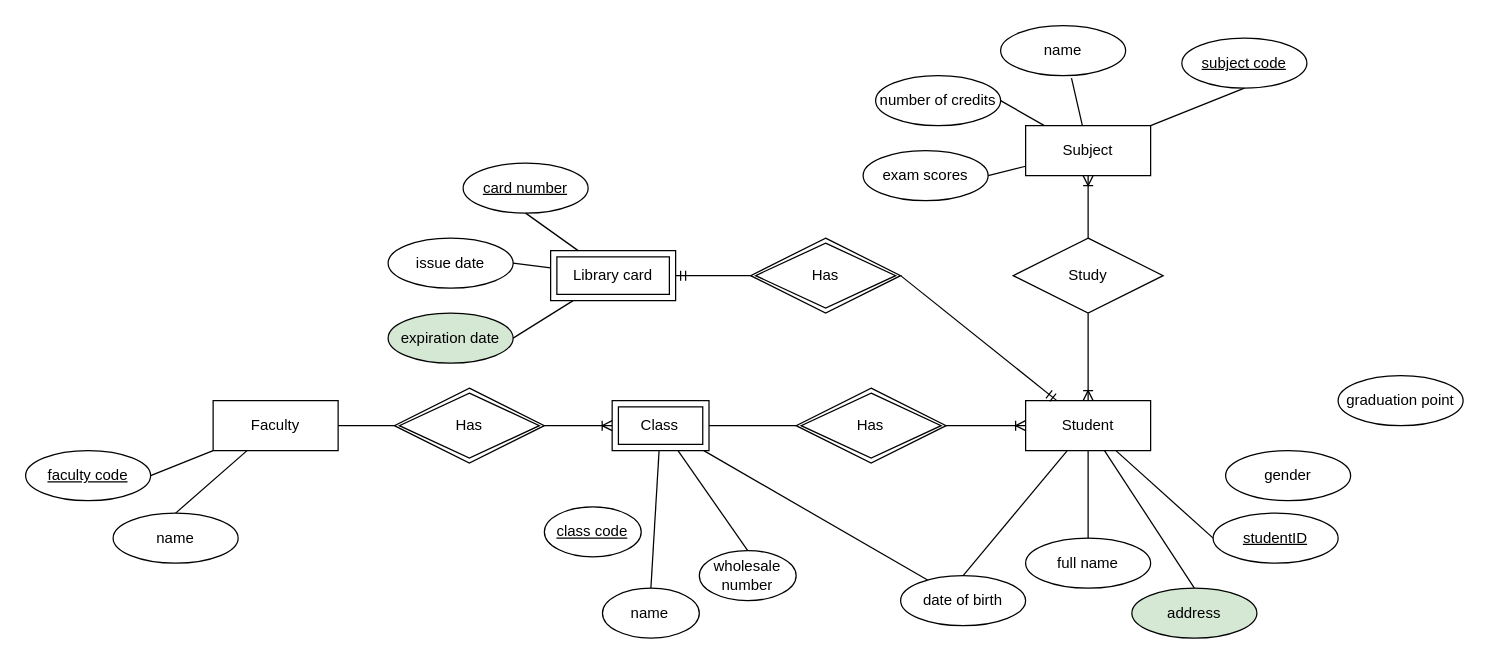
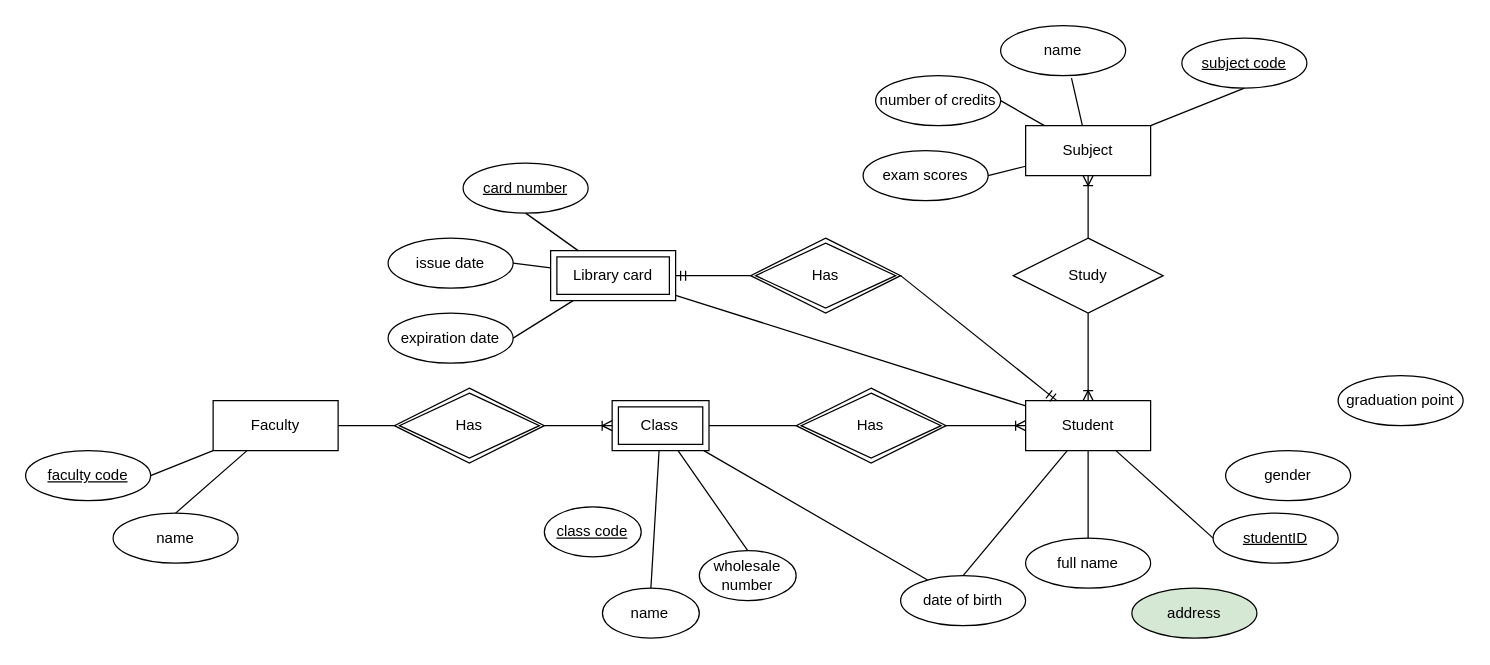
  <mxCell id="0" />
  <mxCell id="1" parent="0" />
  <mxCell id="2" value="" style="group" vertex="1" connectable="0" parent="1"><mxGeometry x="20" y="320" width="250" height="130" as="geometry" /></mxCell>
  <mxCell id="3" value="Faculty" style="whiteSpace=wrap;html=1;align=center;" vertex="1" parent="2"><mxGeometry x="150" width="100" height="40" as="geometry" /></mxCell>
  <mxCell id="4" value="faculty code" style="ellipse;whiteSpace=wrap;html=1;align=center;fontStyle=4;" vertex="1" parent="2"><mxGeometry y="40" width="100" height="40" as="geometry" /></mxCell>
  <mxCell id="5" value="name" style="ellipse;whiteSpace=wrap;html=1;align=center;" vertex="1" parent="2"><mxGeometry x="70" y="90" width="100" height="40" as="geometry" /></mxCell>
  <mxCell id="6" style="edgeStyle=none;rounded=0;orthogonalLoop=1;jettySize=auto;html=1;entryX=1;entryY=0.5;entryDx=0;entryDy=0;endArrow=none;endFill=0;" edge="1" parent="2" source="3" target="4"><mxGeometry relative="1" as="geometry" /></mxCell>
  <mxCell id="7" style="edgeStyle=none;rounded=0;orthogonalLoop=1;jettySize=auto;html=1;entryX=0.5;entryY=0;entryDx=0;entryDy=0;endArrow=none;endFill=0;" edge="1" parent="2" source="3" target="5"><mxGeometry relative="1" as="geometry" /></mxCell>
  <mxCell id="8" value="" style="group" vertex="1" connectable="0" parent="1"><mxGeometry x="435" y="320" width="321.41" height="190" as="geometry" /></mxCell>
  <mxCell id="9" value="Class" style="shape=ext;margin=3;double=1;whiteSpace=wrap;html=1;align=center;" vertex="1" parent="8"><mxGeometry x="54.225" width="77.465" height="40" as="geometry" /></mxCell>
  <mxCell id="10" value="class code" style="ellipse;whiteSpace=wrap;html=1;align=center;fontStyle=4;" vertex="1" parent="8"><mxGeometry y="85" width="77.465" height="40" as="geometry" /></mxCell>
  <mxCell id="11" value="name" style="ellipse;whiteSpace=wrap;html=1;align=center;" vertex="1" parent="8"><mxGeometry x="46.479" y="150" width="77.465" height="40" as="geometry" /></mxCell>
  <mxCell id="12" value="wholesale number" style="ellipse;whiteSpace=wrap;html=1;align=center;" vertex="1" parent="8"><mxGeometry x="123.944" y="120" width="77.465" height="40" as="geometry" /></mxCell>
  <mxCell id="13" style="edgeStyle=none;rounded=0;orthogonalLoop=1;jettySize=auto;html=1;endArrow=none;endFill=0;" edge="1" parent="8" source="9" target="33"><mxGeometry relative="1" as="geometry" /></mxCell>
  <mxCell id="14" style="edgeStyle=none;rounded=0;orthogonalLoop=1;jettySize=auto;html=1;entryX=0.5;entryY=0;entryDx=0;entryDy=0;endArrow=none;endFill=0;" edge="1" parent="8" source="9" target="11"><mxGeometry relative="1" as="geometry" /></mxCell>
  <mxCell id="15" style="edgeStyle=none;rounded=0;orthogonalLoop=1;jettySize=auto;html=1;entryX=0.5;entryY=0;entryDx=0;entryDy=0;endArrow=none;endFill=0;" edge="1" parent="8" source="9" target="12"><mxGeometry relative="1" as="geometry" /></mxCell>
  <mxCell id="16" value="Has" style="shape=rhombus;double=1;perimeter=rhombusPerimeter;whiteSpace=wrap;html=1;align=center;" vertex="1" parent="8"><mxGeometry x="201.41" y="-10" width="120" height="60" as="geometry" /></mxCell>
  <mxCell id="17" style="edgeStyle=none;rounded=0;orthogonalLoop=1;jettySize=auto;html=1;entryX=0;entryY=0.5;entryDx=0;entryDy=0;endArrow=none;endFill=0;" edge="1" parent="8" source="9" target="16"><mxGeometry relative="1" as="geometry" /></mxCell>
  <mxCell id="18" value="" style="group" vertex="1" connectable="0" parent="1"><mxGeometry x="310" y="130" width="230" height="160" as="geometry" /></mxCell>
  <mxCell id="19" value="Library card" style="shape=ext;margin=3;double=1;whiteSpace=wrap;html=1;align=center;" vertex="1" parent="18"><mxGeometry x="130" y="70" width="100" height="40" as="geometry" /></mxCell>
  <mxCell id="20" value="issue date" style="ellipse;whiteSpace=wrap;html=1;align=center;" vertex="1" parent="18"><mxGeometry y="60" width="100" height="40" as="geometry" /></mxCell>
  <mxCell id="21" value="card number" style="ellipse;whiteSpace=wrap;html=1;align=center;fontStyle=4;" vertex="1" parent="18"><mxGeometry x="60" width="100" height="40" as="geometry" /></mxCell>
- <mxCell id="22" value="expiration date" style="ellipse;whiteSpace=wrap;html=1;align=center;fillColor=#d5e8d4;" vertex="1" parent="18"><mxGeometry y="120" width="100" height="40" as="geometry" /></mxCell>
+ <mxCell id="22" value="expiration date" style="ellipse;whiteSpace=wrap;html=1;align=center;" vertex="1" parent="18"><mxGeometry y="120" width="100" height="40" as="geometry" /></mxCell>
  <mxCell id="23" style="edgeStyle=none;rounded=0;orthogonalLoop=1;jettySize=auto;html=1;entryX=1;entryY=0.5;entryDx=0;entryDy=0;endArrow=none;endFill=0;" edge="1" parent="18" source="19" target="20"><mxGeometry relative="1" as="geometry" /></mxCell>
  <mxCell id="24" style="edgeStyle=none;rounded=0;orthogonalLoop=1;jettySize=auto;html=1;entryX=0.5;entryY=1;entryDx=0;entryDy=0;endArrow=none;endFill=0;" edge="1" parent="18" source="19" target="21"><mxGeometry relative="1" as="geometry" /></mxCell>
  <mxCell id="25" style="edgeStyle=none;rounded=0;orthogonalLoop=1;jettySize=auto;html=1;entryX=1;entryY=0.5;entryDx=0;entryDy=0;endArrow=none;endFill=0;" edge="1" parent="18" source="19" target="22"><mxGeometry relative="1" as="geometry" /></mxCell>
  <mxCell id="26" value="Has" style="shape=rhombus;double=1;perimeter=rhombusPerimeter;whiteSpace=wrap;html=1;align=center;" vertex="1" parent="1"><mxGeometry x="315" y="310" width="120" height="60" as="geometry" /></mxCell>
  <mxCell id="27" style="edgeStyle=none;rounded=0;orthogonalLoop=1;jettySize=auto;html=1;entryX=0;entryY=0.5;entryDx=0;entryDy=0;endArrow=none;endFill=0;" edge="1" parent="1" source="3" target="26"><mxGeometry relative="1" as="geometry" /></mxCell>
  <mxCell id="28" style="edgeStyle=none;rounded=0;orthogonalLoop=1;jettySize=auto;html=1;entryX=1;entryY=0.5;entryDx=0;entryDy=0;endArrow=none;endFill=0;startArrow=ERoneToMany;startFill=0;" edge="1" parent="1" source="9" target="26"><mxGeometry relative="1" as="geometry" /></mxCell>
  <mxCell id="29" value="" style="group" vertex="1" connectable="0" parent="1"><mxGeometry x="720" y="300" width="450" height="210" as="geometry" /></mxCell>
  <mxCell id="30" value="Student" style="whiteSpace=wrap;html=1;align=center;" vertex="1" parent="29"><mxGeometry x="100" y="20" width="100" height="40" as="geometry" /></mxCell>
  <mxCell id="31" value="studentID" style="ellipse;whiteSpace=wrap;html=1;align=center;fontStyle=4;" vertex="1" parent="29"><mxGeometry x="250" y="110" width="100" height="40" as="geometry" /></mxCell>
  <mxCell id="32" value="full name" style="ellipse;whiteSpace=wrap;html=1;align=center;" vertex="1" parent="29"><mxGeometry x="100" y="130" width="100" height="40" as="geometry" /></mxCell>
  <mxCell id="33" value="date of birth" style="ellipse;whiteSpace=wrap;html=1;align=center;" vertex="1" parent="29"><mxGeometry y="160" width="100" height="40" as="geometry" /></mxCell>
  <mxCell id="34" value="gender" style="ellipse;whiteSpace=wrap;html=1;align=center;" vertex="1" parent="29"><mxGeometry x="260" y="60" width="100" height="40" as="geometry" /></mxCell>
  <mxCell id="35" value="address" style="ellipse;whiteSpace=wrap;html=1;align=center;fillColor=#d5e8d4;" vertex="1" parent="29"><mxGeometry x="185" y="170" width="100" height="40" as="geometry" /></mxCell>
  <mxCell id="36" value="graduation point" style="ellipse;whiteSpace=wrap;html=1;align=center;" vertex="1" parent="29"><mxGeometry x="350" width="100" height="40" as="geometry" /></mxCell>
  <mxCell id="37" style="edgeStyle=none;rounded=0;orthogonalLoop=1;jettySize=auto;html=1;entryX=0;entryY=0.5;entryDx=0;entryDy=0;endArrow=none;endFill=0;" edge="1" parent="29" source="30" target="31"><mxGeometry relative="1" as="geometry" /></mxCell>
  <mxCell id="38" style="edgeStyle=none;rounded=0;orthogonalLoop=1;jettySize=auto;html=1;entryX=0.5;entryY=0;entryDx=0;entryDy=0;endArrow=none;endFill=0;" edge="1" parent="29" source="30" target="32"><mxGeometry relative="1" as="geometry" /></mxCell>
  <mxCell id="39" style="edgeStyle=none;rounded=0;orthogonalLoop=1;jettySize=auto;html=1;entryX=0.5;entryY=0;entryDx=0;entryDy=0;endArrow=none;endFill=0;" edge="1" parent="29" source="30" target="33"><mxGeometry relative="1" as="geometry" /></mxCell>
- <mxCell id="40" style="edgeStyle=none;rounded=0;orthogonalLoop=1;jettySize=auto;html=1;entryX=0.5;entryY=0;entryDx=0;entryDy=0;endArrow=none;endFill=0;" edge="1" parent="29" source="30" target="35"><mxGeometry relative="1" as="geometry" /></mxCell>
+ <mxCell id="40" style="edgeStyle=none;rounded=0;orthogonalLoop=1;jettySize=auto;html=1;endArrow=none;endFill=0;" edge="1" parent="29" source="30" target="19"><mxGeometry relative="1" as="geometry" /></mxCell>
  <mxCell id="41" style="edgeStyle=none;rounded=0;orthogonalLoop=1;jettySize=auto;html=1;endArrow=ERoneToMany;endFill=0;entryX=0;entryY=0.5;entryDx=0;entryDy=0;" edge="1" parent="1" source="16" target="30"><mxGeometry relative="1" as="geometry"><mxPoint x="800" y="340" as="targetPoint" /></mxGeometry></mxCell>
  <mxCell id="42" value="" style="group" vertex="1" connectable="0" parent="1"><mxGeometry x="690" y="20" width="355" height="140" as="geometry" /></mxCell>
  <mxCell id="43" value="subject code" style="ellipse;whiteSpace=wrap;html=1;align=center;fontStyle=4;" vertex="1" parent="42"><mxGeometry x="255" y="10" width="100" height="40" as="geometry" /></mxCell>
  <mxCell id="44" value="Subject" style="whiteSpace=wrap;html=1;align=center;" vertex="1" parent="42"><mxGeometry x="130" y="80" width="100" height="40" as="geometry" /></mxCell>
  <mxCell id="45" value="name" style="ellipse;whiteSpace=wrap;html=1;align=center;" vertex="1" parent="42"><mxGeometry x="110" width="100" height="40" as="geometry" /></mxCell>
  <mxCell id="46" value="number of credits" style="ellipse;whiteSpace=wrap;html=1;align=center;" vertex="1" parent="42"><mxGeometry x="10" y="40" width="100" height="40" as="geometry" /></mxCell>
  <mxCell id="47" value="exam scores" style="ellipse;whiteSpace=wrap;html=1;align=center;" vertex="1" parent="42"><mxGeometry y="100" width="100" height="40" as="geometry" /></mxCell>
  <mxCell id="48" style="edgeStyle=none;rounded=0;orthogonalLoop=1;jettySize=auto;html=1;entryX=0.567;entryY=1.05;entryDx=0;entryDy=0;entryPerimeter=0;endArrow=none;endFill=0;" edge="1" parent="42" source="44" target="45"><mxGeometry relative="1" as="geometry" /></mxCell>
  <mxCell id="49" style="edgeStyle=none;rounded=0;orthogonalLoop=1;jettySize=auto;html=1;entryX=1;entryY=0.5;entryDx=0;entryDy=0;endArrow=none;endFill=0;" edge="1" parent="42" source="44" target="46"><mxGeometry relative="1" as="geometry" /></mxCell>
  <mxCell id="50" style="edgeStyle=none;rounded=0;orthogonalLoop=1;jettySize=auto;html=1;entryX=1;entryY=0.5;entryDx=0;entryDy=0;endArrow=none;endFill=0;" edge="1" parent="42" source="44" target="47"><mxGeometry relative="1" as="geometry" /></mxCell>
  <mxCell id="51" style="edgeStyle=none;rounded=0;orthogonalLoop=1;jettySize=auto;html=1;entryX=0.5;entryY=1;entryDx=0;entryDy=0;endArrow=none;endFill=0;" edge="1" parent="42" source="44" target="43"><mxGeometry relative="1" as="geometry" /></mxCell>
  <mxCell id="52" style="edgeStyle=none;rounded=0;orthogonalLoop=1;jettySize=auto;html=1;entryX=0.5;entryY=1;entryDx=0;entryDy=0;endArrow=ERoneToMany;endFill=0;" edge="1" parent="1" source="54" target="44"><mxGeometry relative="1" as="geometry" /></mxCell>
  <mxCell id="53" style="edgeStyle=none;rounded=0;orthogonalLoop=1;jettySize=auto;html=1;entryX=0.5;entryY=0;entryDx=0;entryDy=0;endArrow=ERoneToMany;endFill=0;" edge="1" parent="1" source="54" target="30"><mxGeometry relative="1" as="geometry" /></mxCell>
  <mxCell id="54" value="Study" style="shape=rhombus;perimeter=rhombusPerimeter;whiteSpace=wrap;html=1;align=center;" vertex="1" parent="1"><mxGeometry x="810" y="190" width="120" height="60" as="geometry" /></mxCell>
  <mxCell id="55" style="edgeStyle=none;rounded=0;orthogonalLoop=1;jettySize=auto;html=1;entryX=1;entryY=0.5;entryDx=0;entryDy=0;endArrow=ERmandOne;endFill=0;" edge="1" parent="1" source="56" target="19"><mxGeometry relative="1" as="geometry" /></mxCell>
  <mxCell id="56" value="Has" style="shape=rhombus;double=1;perimeter=rhombusPerimeter;whiteSpace=wrap;html=1;align=center;" vertex="1" parent="1"><mxGeometry x="600" y="190" width="120" height="60" as="geometry" /></mxCell>
  <mxCell id="57" style="edgeStyle=none;rounded=0;orthogonalLoop=1;jettySize=auto;html=1;endArrow=none;endFill=0;startArrow=ERmandOne;startFill=0;" edge="1" parent="1" source="30"><mxGeometry relative="1" as="geometry"><mxPoint x="720" y="220" as="targetPoint" /></mxGeometry></mxCell>
